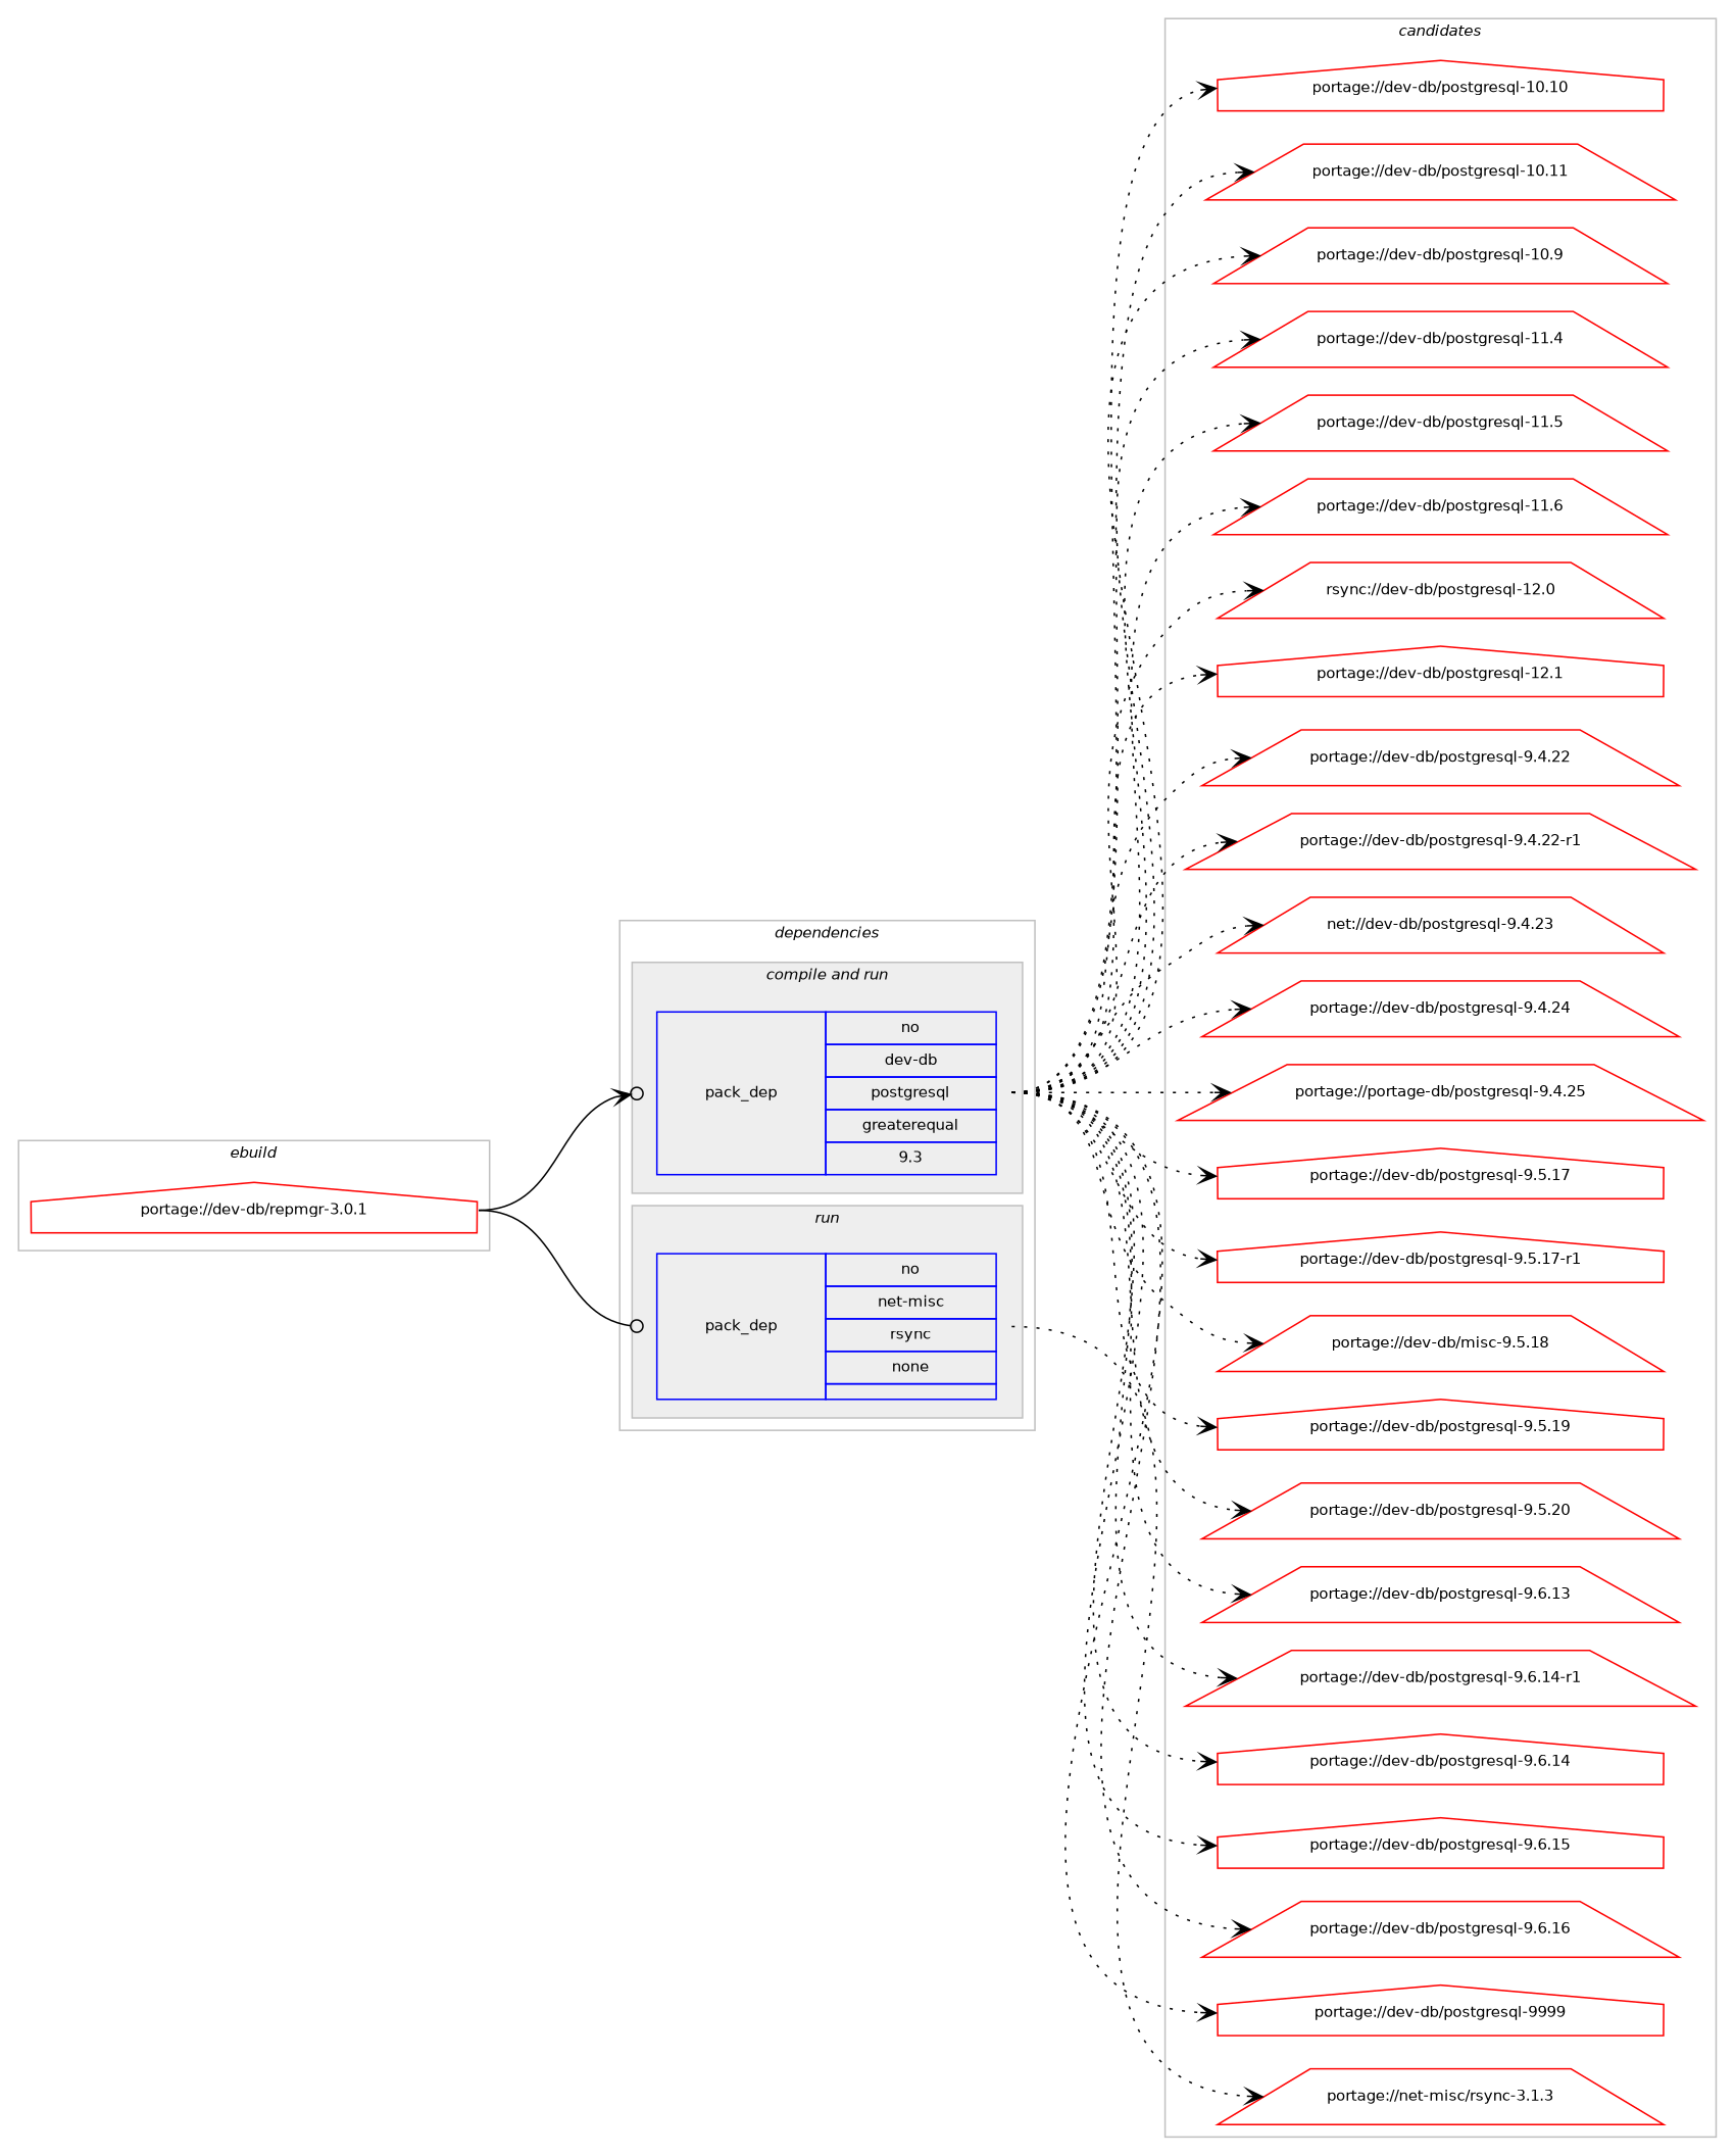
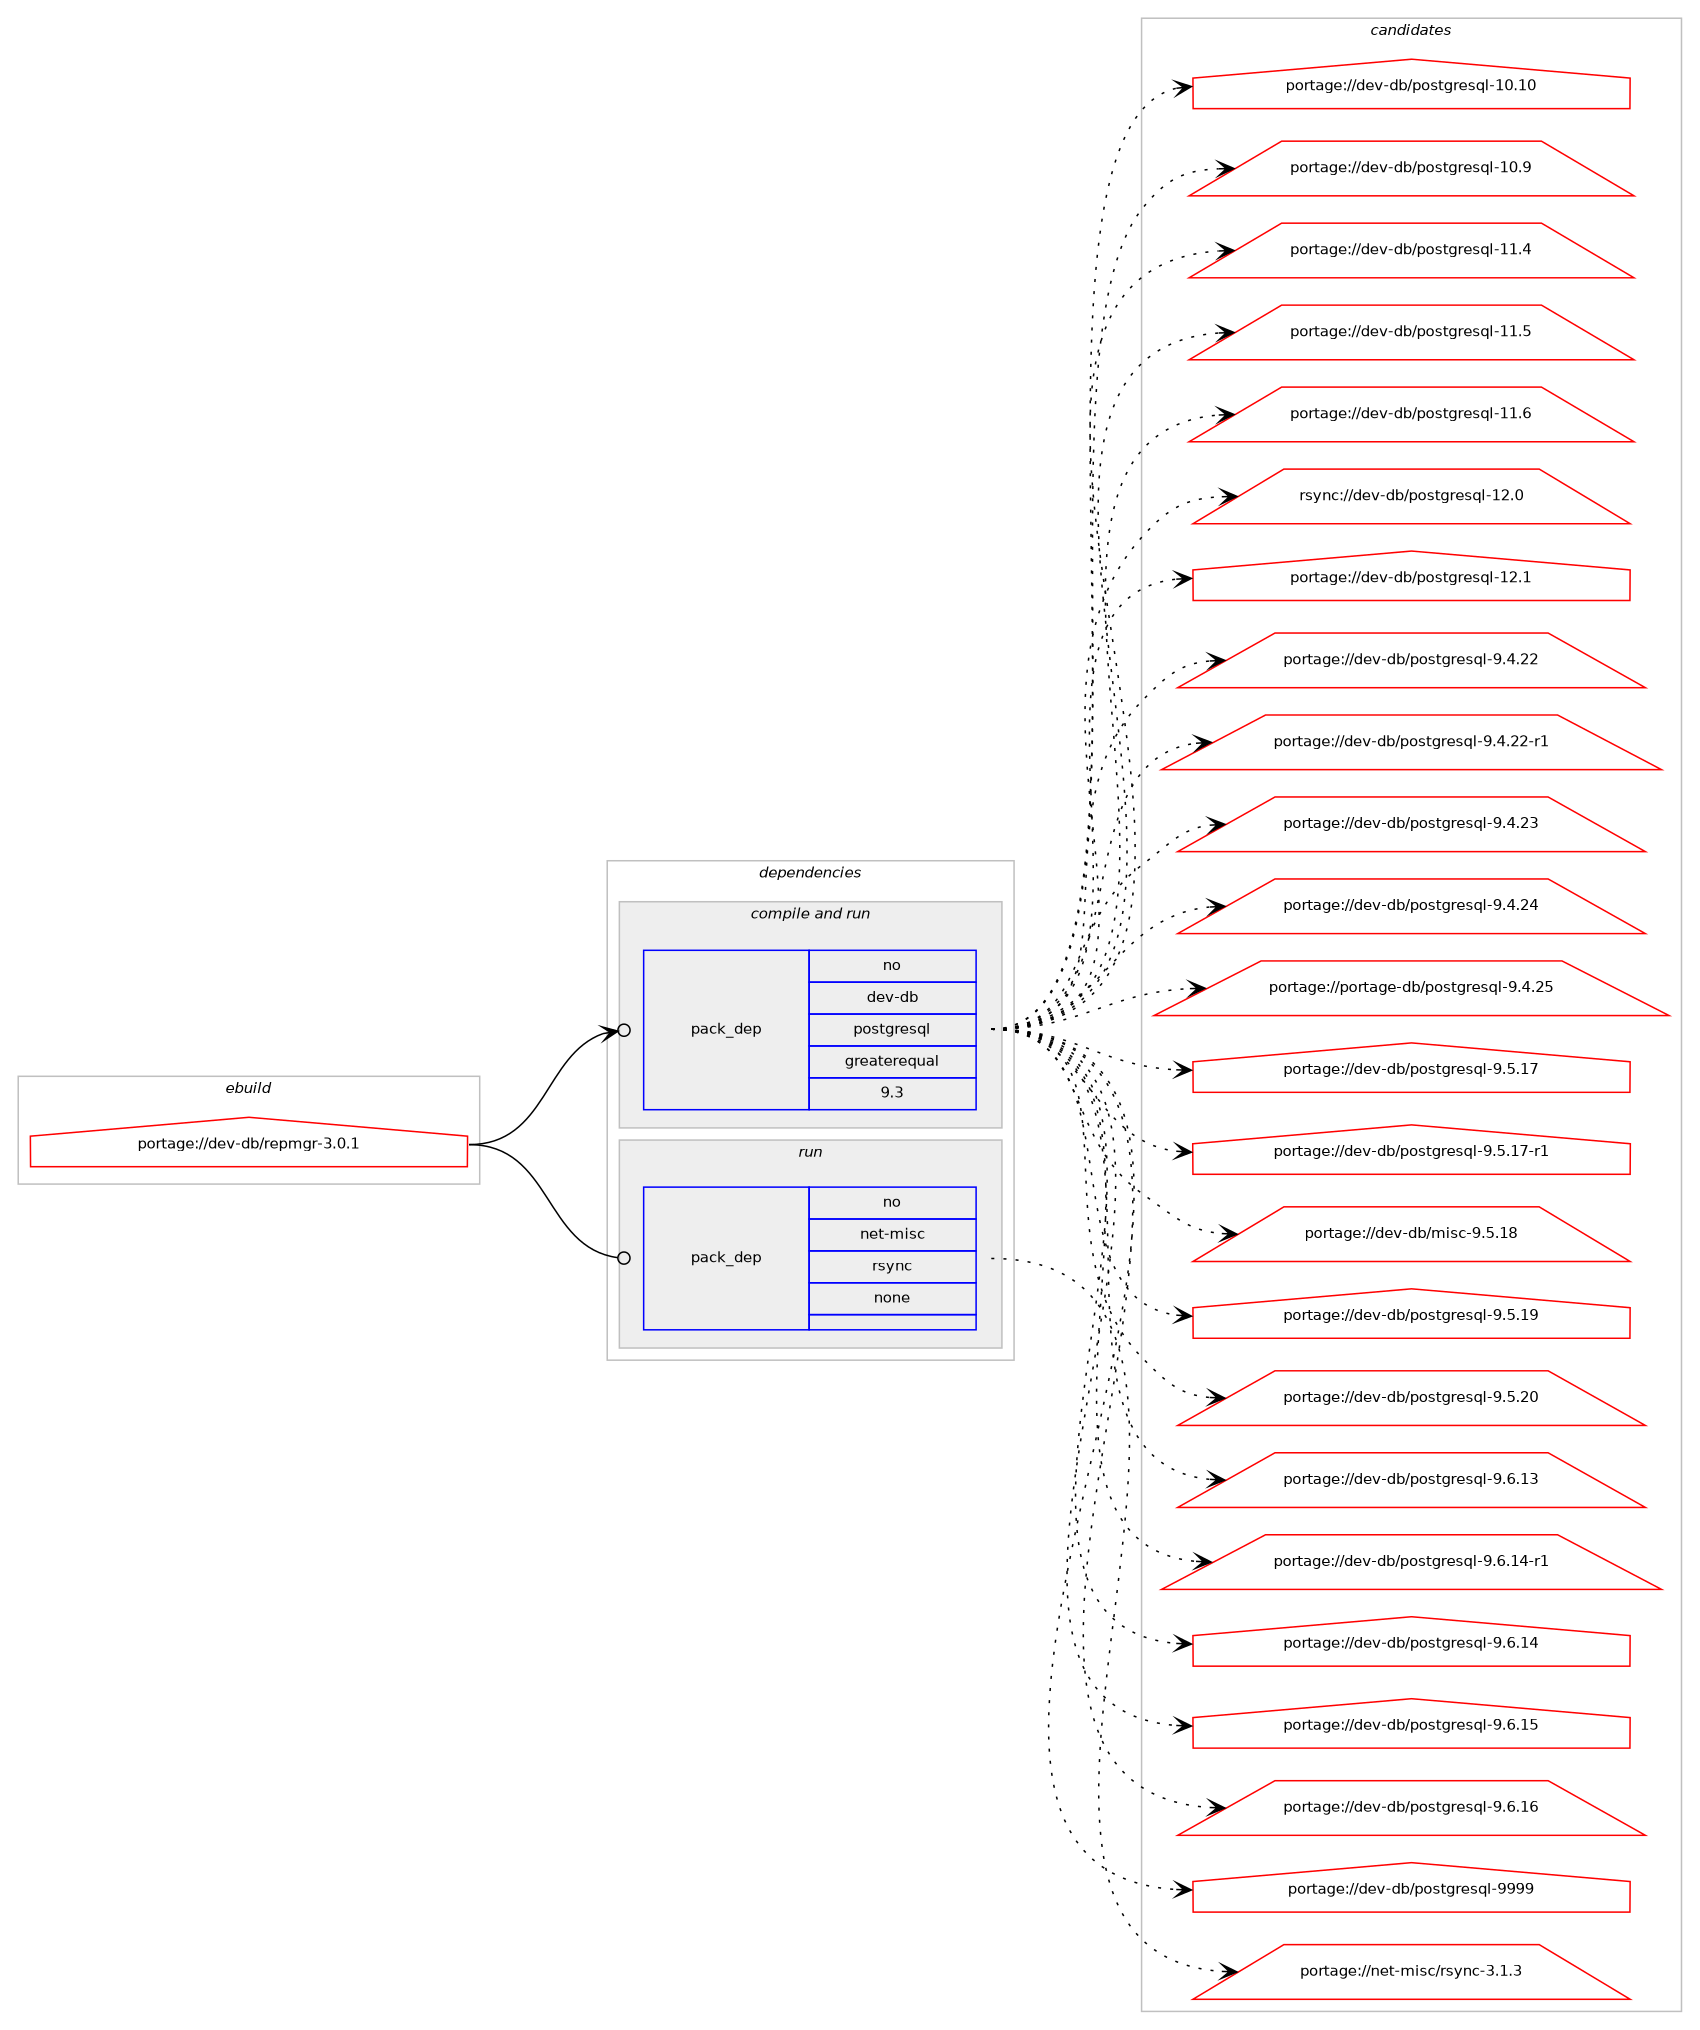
  digraph {
    compound=true
    concentrate=true
    fontname=Helvetica
    fontsize=10
    newrank=true
    rankdir=LR
    ranksep=1.5
    node [color=red fontname=Helvetica fontsize=10 shape=trapezium]
    edge [arrowhead=vee headport=w style=dotted tailport=e weight=100]
    n1 [label="portage://dev-db/repmgr-3.0.1" shape=house width=4]
    n2 [color=blue label=<<TABLE BORDER="0" CELLBORDER="1" CELLSPACING="0" CELLPADDING="4" WIDTH="220"><TR><TD ROWSPAN="6" CELLPADDING="30">pack_dep</TD></TR><TR><TD WIDTH="110">no</TD></TR><TR><TD>dev-db</TD></TR><TR><TD>postgresql</TD></TR><TR><TD>greaterequal</TD></TR><TR><TD>9.3</TD></TR></TABLE>> shape=none]
    n3 [color=blue label=<<TABLE BORDER="0" CELLBORDER="1" CELLSPACING="0" CELLPADDING="4" WIDTH="220"><TR><TD ROWSPAN="6" CELLPADDING="30">pack_dep</TD></TR><TR><TD WIDTH="110">no</TD></TR><TR><TD>net-misc</TD></TR><TR><TD>rsync</TD></TR><TR><TD>none</TD></TR><TR><TD></TD></TR></TABLE>> shape=none]
    n4 [label="portage://dev-db/postgresql-10.10" shape=house width=4]
-   n5 [label="portage://dev-db/postgresql-10.11" width=4]
    n6 [label="portage://dev-db/postgresql-10.9" width=4]
    n7 [label="portage://dev-db/postgresql-11.4" width=4]
    n8 [label="portage://dev-db/postgresql-11.5" width=4]
    n9 [label="portage://dev-db/postgresql-11.6" width=4]
    n10 [label="rsync://dev-db/postgresql-12.0" width=4]
    n11 [label="portage://dev-db/postgresql-12.1" shape=house width=4]
    n12 [label="portage://dev-db/postgresql-9.4.22" width=4]
    n13 [label="portage://dev-db/postgresql-9.4.22-r1" width=4]
-   n14 [label="net://dev-db/postgresql-9.4.23" width=4]
+   n14 [label="portage://dev-db/postgresql-9.4.23" width=4]
    n15 [label="portage://dev-db/postgresql-9.4.24" width=4]
    n16 [label="portage://portage-db/postgresql-9.4.25" width=4]
    n17 [label="portage://dev-db/postgresql-9.5.17" shape=house width=4]
    n18 [label="portage://dev-db/postgresql-9.5.17-r1" shape=house width=4]
    n19 [label="portage://dev-db/misc-9.5.18" width=4]
    n20 [label="portage://dev-db/postgresql-9.5.19" shape=house width=4]
    n21 [label="portage://dev-db/postgresql-9.5.20" width=4]
    n22 [label="portage://dev-db/postgresql-9.6.13" width=4]
    n23 [label="portage://dev-db/postgresql-9.6.14-r1" width=4]
    n24 [label="portage://dev-db/postgresql-9.6.14" shape=house width=4]
    n25 [label="portage://dev-db/postgresql-9.6.15" shape=house width=4]
    n26 [label="portage://dev-db/postgresql-9.6.16" width=4]
    n27 [label="portage://dev-db/postgresql-9999" shape=house width=4]
    n28 [label="portage://net-misc/rsync-3.1.3" width=4]
    subgraph cluster_1 {
      color=gray
      label=<<i>ebuild</i>>
      rank=same
      n1
    }
    subgraph cluster_2 {
      color=gray
      label=<<i>dependencies</i>>
      subgraph cluster_3 {
        color=gray
        fillcolor="#eeeeee"
        label=<<i>compile</i>>
        style=filled
      }
      subgraph cluster_4 {
        color=gray
        fillcolor="#eeeeee"
        label=<<i>compile and run</i>>
        style=filled
        subgraph sub_5 {
          color=gray
          fillcolor="#eeeeee"
          label=<<i>compile and run</i>>
          style=filled
          n2
        }
      }
      subgraph cluster_6 {
        color=gray
        fillcolor="#eeeeee"
        label=<<i>run</i>>
        style=filled
        subgraph sub_7 {
          color=gray
          fillcolor="#eeeeee"
          label=<<i>run</i>>
          style=filled
          n3
        }
      }
    }
    subgraph cluster_8 {
      color=gray
      label=<<i>candidates</i>>
      rank=same
      subgraph sub_9 {
        color=black
        label=<<i>candidates</i>>
        nodesep=1
        rank=same
        n4
-       n5
        n6
        n7
        n8
        n9
        n10
        n11
        n12
        n13
        n14
        n15
        n16
        n17
        n18
        n19
        n20
        n21
        n22
        n23
        n24
        n25
        n26
        n27
      }
      subgraph sub_10 {
        color=black
        label=<<i>candidates</i>>
        nodesep=1
        rank=same
        n28
      }
    }
    n1 -> n2 [arrowhead=odotvee style=solid weight=20]
    n1 -> n3 [arrowhead=odot style=solid weight=20]
    n2 -> n4
-   n2 -> n5
    n2 -> n6
    n2 -> n7
    n2 -> n8
    n2 -> n9
    n2 -> n10
    n2 -> n11
    n2 -> n12
    n2 -> n13
    n2 -> n14
    n2 -> n15
    n2 -> n16
    n2 -> n17
    n2 -> n18
    n2 -> n19
    n2 -> n20
    n2 -> n21
    n2 -> n22
    n2 -> n23
    n2 -> n24
    n2 -> n25
    n2 -> n26
    n2 -> n27
    n3 -> n28
  }
